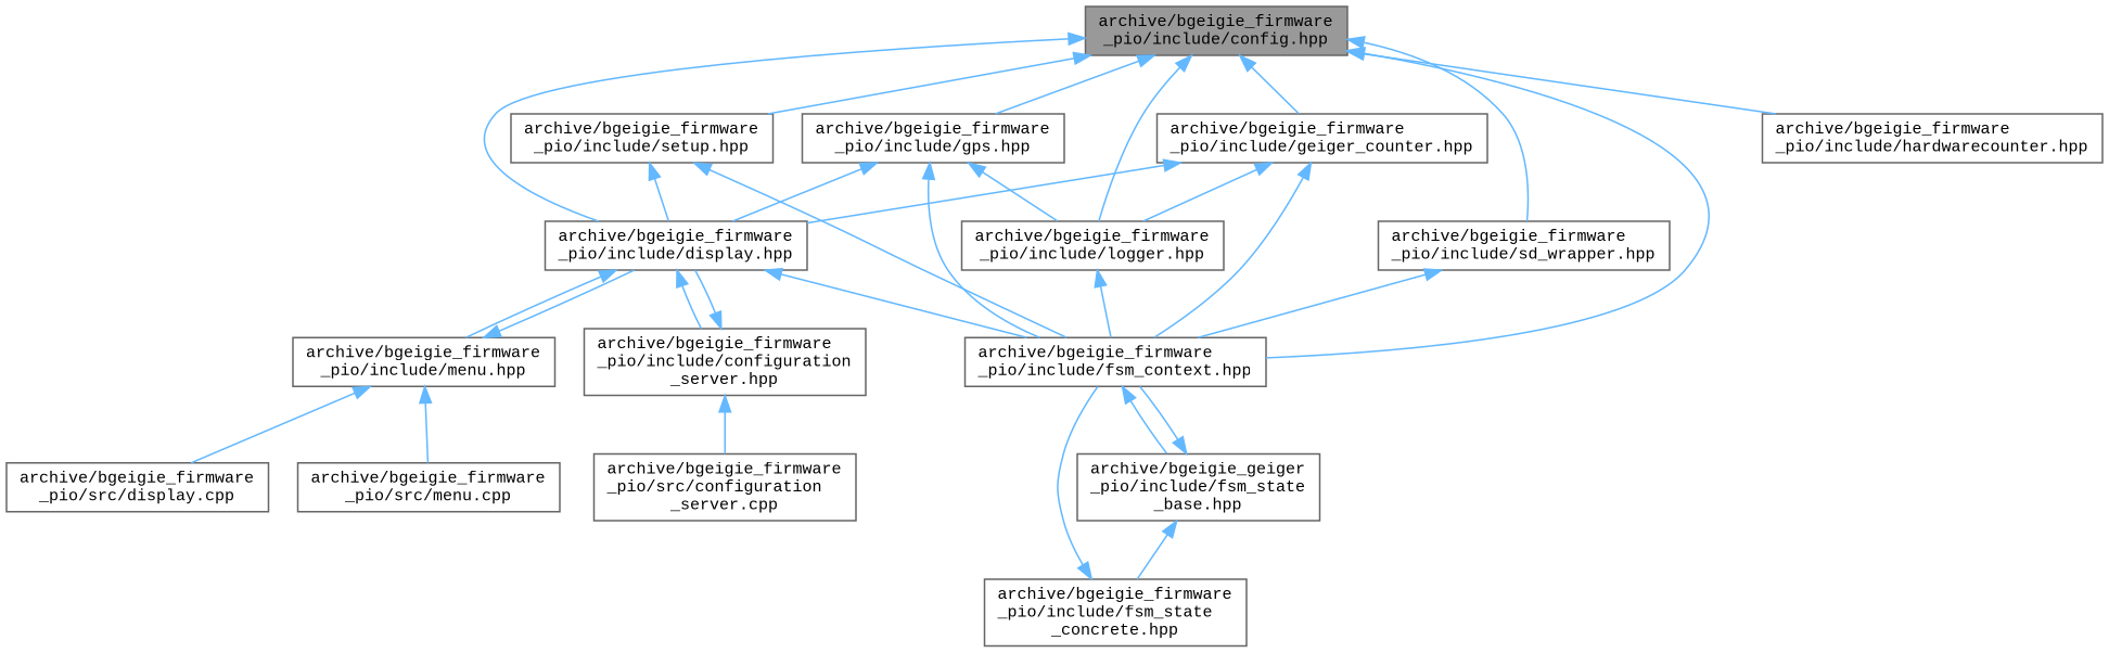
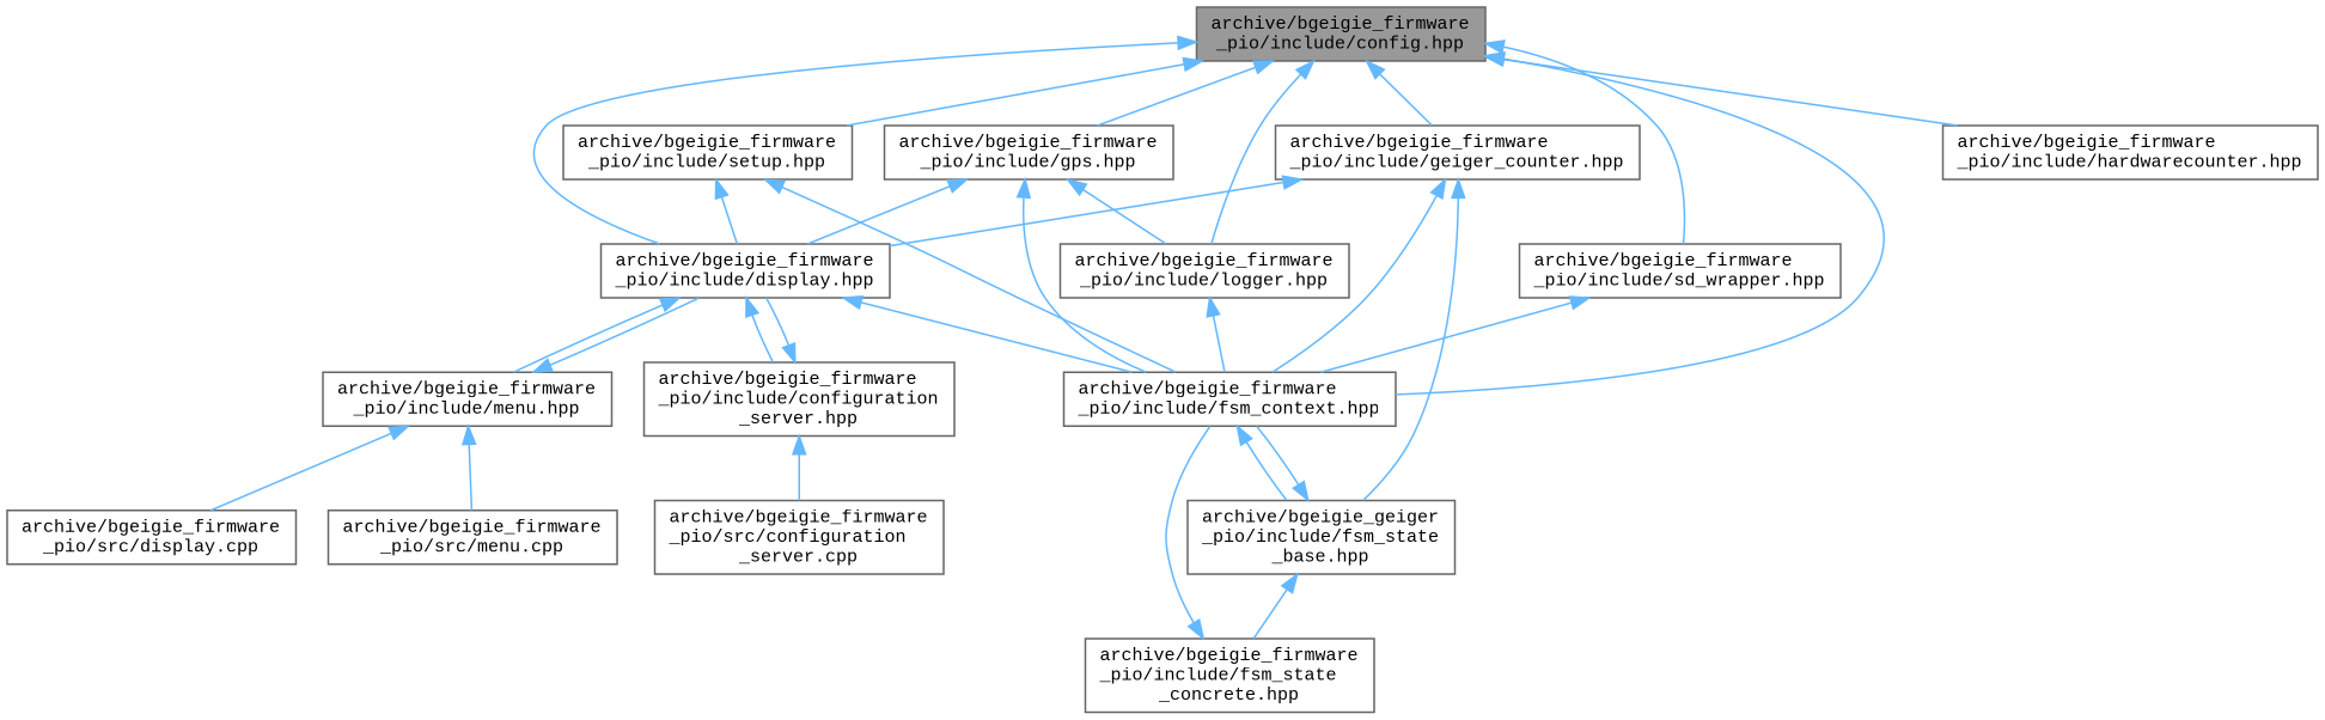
  digraph {
    fontname="Liberation Mono"
    node [color=grey40 fillcolor=white fontname="Liberation Mono" fontsize=10 shape=box style=filled]
    edge [color=steelblue1 dir=back fontname="Liberation Mono" fontsize=10 labelfontname=Helvetica labelfontsize=10 style=solid]
    n1 [color=gray40 fillcolor=grey60 fontcolor=black height=0.2 label="archive/bgeigie_firmware\l_pio/include/config.hpp" width=0.4]
    n2 [height=0.2 label="archive/bgeigie_firmware\l_pio/include/display.hpp" width=0.4]
    n3 [height=0.2 label="archive/bgeigie_firmware\l_pio/include/fsm_context.hpp" width=0.4]
    n4 [height=0.2 label="archive/bgeigie_firmware\l_pio/include/geiger_counter.hpp" width=0.4]
    n5 [height=0.2 label="archive/bgeigie_firmware\l_pio/include/logger.hpp" width=0.4]
    n6 [height=0.2 label="archive/bgeigie_firmware\l_pio/include/gps.hpp" width=0.4]
    n7 [height=0.2 label="archive/bgeigie_firmware\l_pio/include/hardwarecounter.hpp" width=0.4]
    n8 [height=0.2 label="archive/bgeigie_firmware\l_pio/include/sd_wrapper.hpp" width=0.4]
    n9 [height=0.2 label="archive/bgeigie_firmware\l_pio/include/setup.hpp" width=0.4]
    n10 [height=0.2 label="archive/bgeigie_firmware\l_pio/include/configuration\l_server.hpp" width=0.4]
    n11 [height=0.2 label="archive/bgeigie_firmware\l_pio/include/menu.hpp" width=0.4]
    n12 [height=0.2 label="archive/bgeigie_geiger\l_pio/include/fsm_state\l_base.hpp" width=0.4]
    n13 [height=0.2 label="archive/bgeigie_firmware\l_pio/src/configuration\l_server.cpp" width=0.4]
    n14 [height=0.2 label="archive/bgeigie_firmware\l_pio/src/display.cpp" width=0.4]
    n15 [height=0.2 label="archive/bgeigie_firmware\l_pio/src/menu.cpp" width=0.4]
    n16 [height=0.2 label="archive/bgeigie_firmware\l_pio/include/fsm_state\l_concrete.hpp" width=0.4]
    n1 -> n2
    n1 -> n3
    n1 -> n4
    n1 -> n5
    n1 -> n6
    n1 -> n7
    n1 -> n8
    n1 -> n9
    n2 -> n3
    n2 -> n10
    n2 -> n11
    n3 -> n12
    n4 -> n2
    n4 -> n3
-   n4 -> n5
+   n4 -> n12
    n5 -> n3
    n6 -> n2
    n6 -> n3
    n6 -> n5
    n8 -> n3
    n9 -> n2
    n9 -> n3
    n10 -> n2
    n10 -> n13
    n11 -> n2
    n11 -> n14
    n11 -> n15
    n12 -> n3
    n12 -> n16
    n16 -> n3
  }
